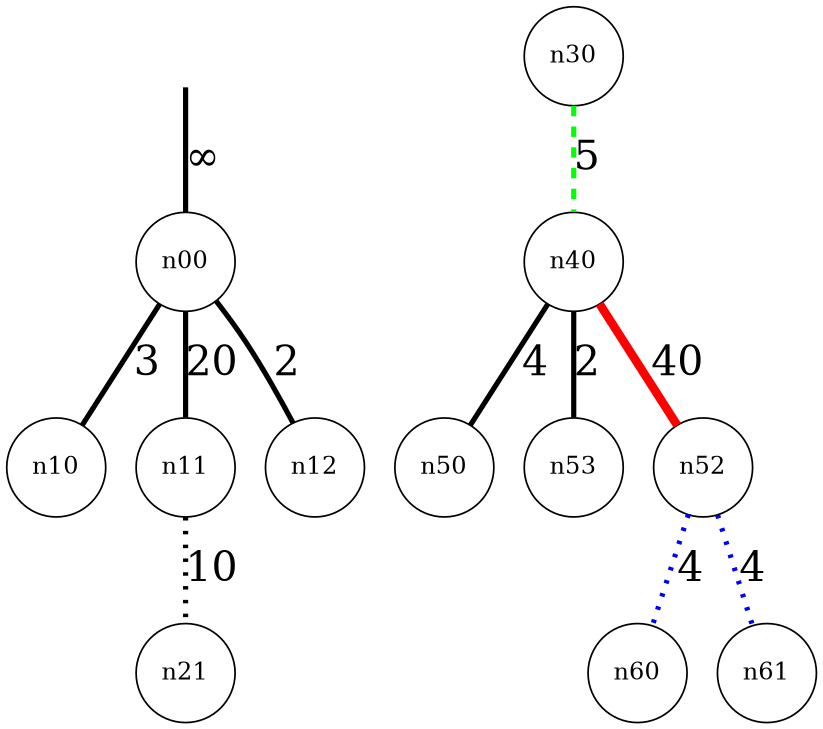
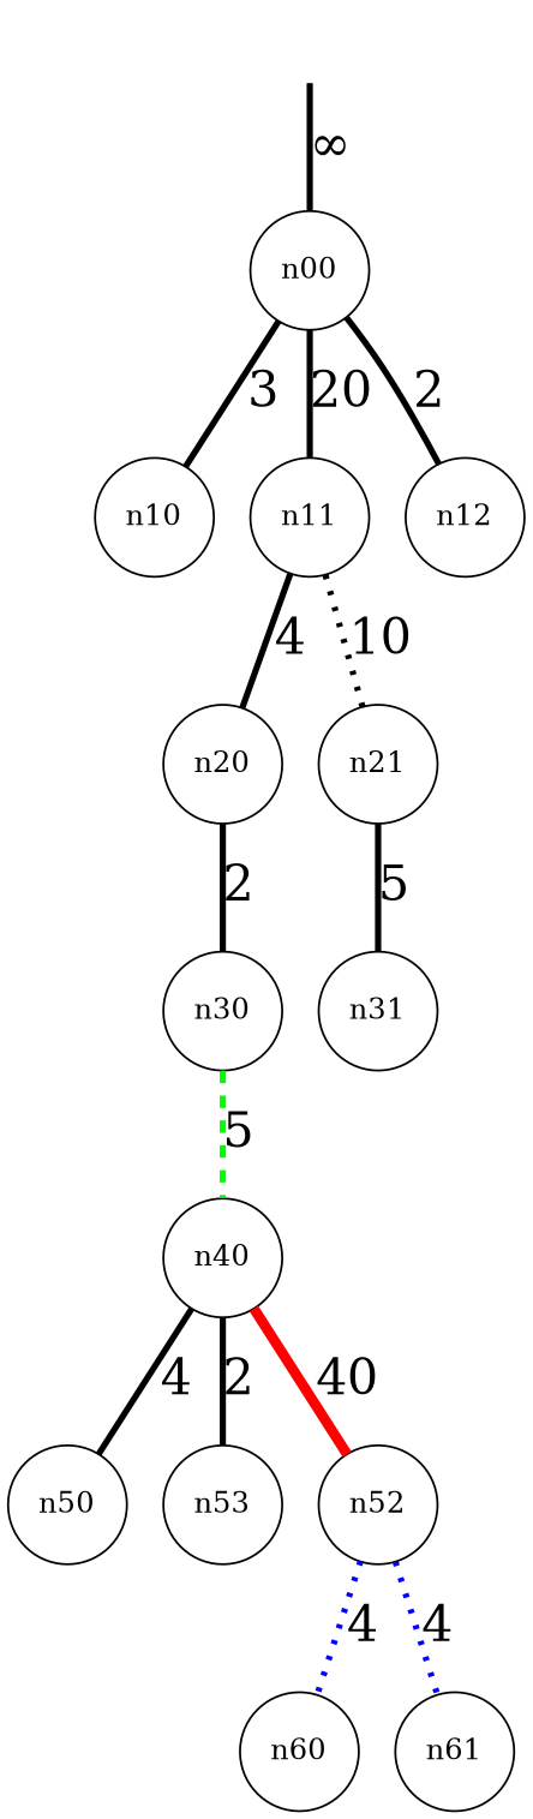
  digraph {
    node [shape=circle]
    edge [arrowhead=none arrowtail=none dir=both fontsize=24 penwidth=3]
    r [style=invisible]
    n00
    n10
    n11
    n12
+   n20
    n21
    n30
+   n31
    n40
    n50
    n51 [label=n53]
    n52
    n60
    n61
    r -> n00 [label="&infin;"]
    n00 -> n10 [label=3]
    n00 -> n11 [label=20]
    n00 -> n12 [label=2]
+   n11 -> n20 [label=4]
    n11 -> n21 [label=10 style=dotted]
+   n20 -> n30 [label=2]
+   n21 -> n31 [label=5]
    n30 -> n40 [color=green label=5 style=dashed]
    n40 -> n50 [label=4]
    n40 -> n51 [label=2]
    n40 -> n52 [color=red label=40 penwidth=5]
    n52 -> n60 [color=blue label=4 style=dotted]
    n52 -> n61 [color=blue label=4 style=dotted]
  }
